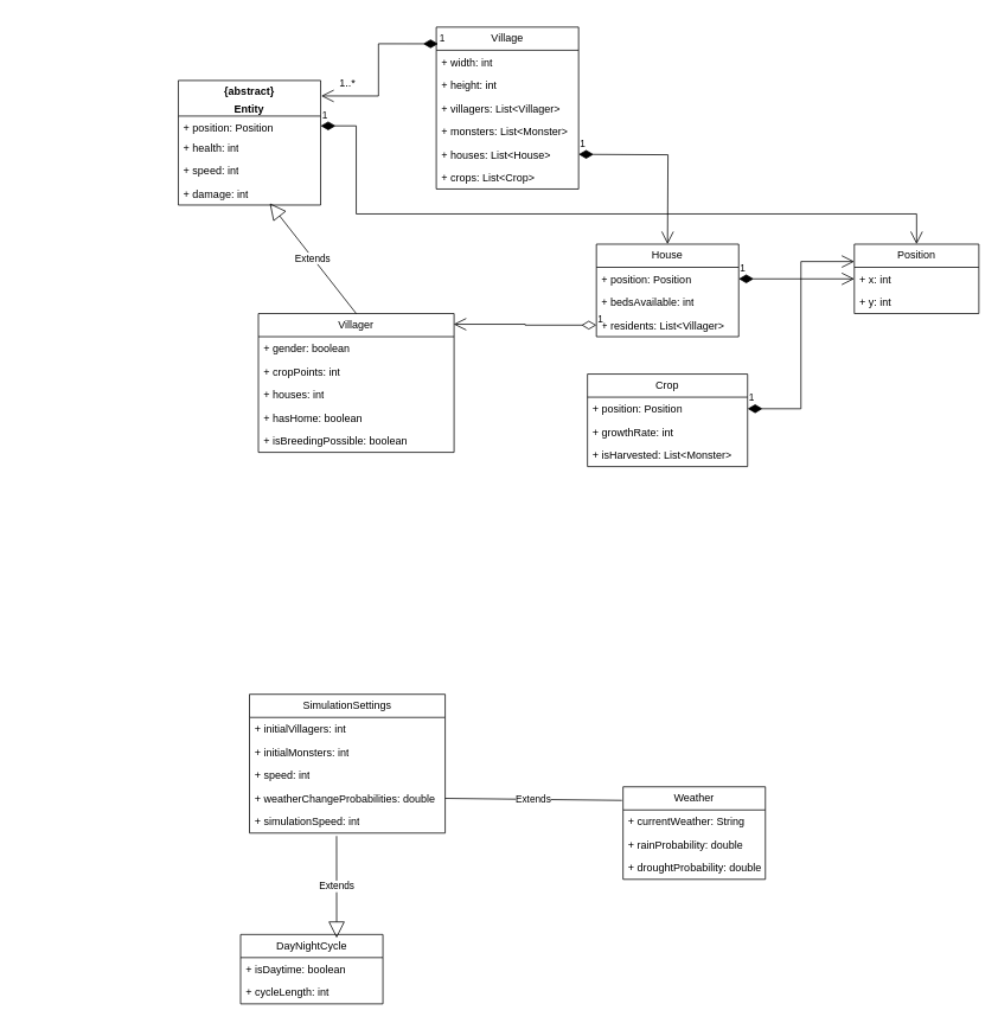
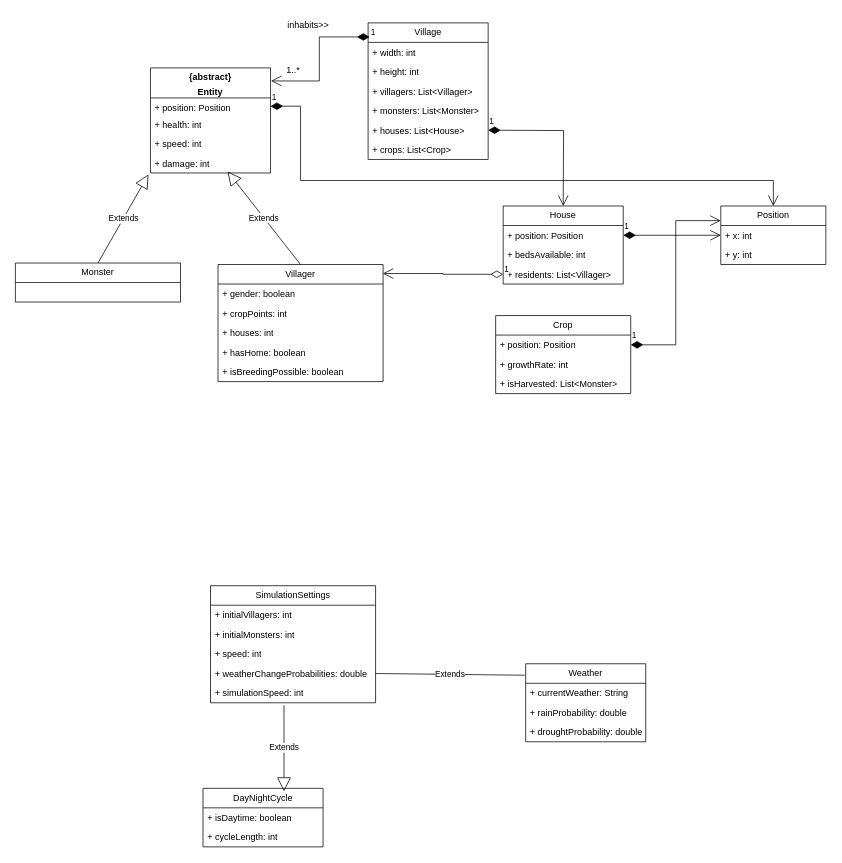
  <mxCell id="0" />
  <mxCell id="1" parent="0" />
  <mxCell id="2" value="Village" style="swimlane;fontStyle=0;childLayout=stackLayout;horizontal=1;startSize=26;fillColor=none;horizontalStack=0;resizeParent=1;resizeParentMax=0;resizeLast=0;collapsible=1;marginBottom=0;whiteSpace=wrap;html=1;" vertex="1" parent="1"><mxGeometry x="490" y="30" width="160" height="182" as="geometry"><mxRectangle x="40" y="40" width="80" height="30" as="alternateBounds" /></mxGeometry></mxCell>
  <mxCell id="3" value="+ width: int" style="text;strokeColor=none;fillColor=none;align=left;verticalAlign=top;spacingLeft=4;spacingRight=4;overflow=hidden;rotatable=0;points=[[0,0.5],[1,0.5]];portConstraint=eastwest;whiteSpace=wrap;html=1;" vertex="1" parent="2"><mxGeometry y="26" width="160" height="26" as="geometry" /></mxCell>
  <mxCell id="4" value="+ height: int" style="text;strokeColor=none;fillColor=none;align=left;verticalAlign=top;spacingLeft=4;spacingRight=4;overflow=hidden;rotatable=0;points=[[0,0.5],[1,0.5]];portConstraint=eastwest;whiteSpace=wrap;html=1;" vertex="1" parent="2"><mxGeometry y="52" width="160" height="26" as="geometry" /></mxCell>
  <mxCell id="5" value="+ villagers:&amp;nbsp;List&amp;lt;Villager&amp;gt;" style="text;strokeColor=none;fillColor=none;align=left;verticalAlign=top;spacingLeft=4;spacingRight=4;overflow=hidden;rotatable=0;points=[[0,0.5],[1,0.5]];portConstraint=eastwest;whiteSpace=wrap;html=1;" vertex="1" parent="2"><mxGeometry y="78" width="160" height="26" as="geometry" /></mxCell>
  <mxCell id="6" value="+ monsters:&amp;nbsp;List&amp;lt;Monster&amp;gt;" style="text;strokeColor=none;fillColor=none;align=left;verticalAlign=top;spacingLeft=4;spacingRight=4;overflow=hidden;rotatable=0;points=[[0,0.5],[1,0.5]];portConstraint=eastwest;whiteSpace=wrap;html=1;" vertex="1" parent="2"><mxGeometry y="104" width="160" height="26" as="geometry" /></mxCell>
  <mxCell id="7" value="+ houses:&amp;nbsp;List&amp;lt;House&amp;gt;" style="text;strokeColor=none;fillColor=none;align=left;verticalAlign=top;spacingLeft=4;spacingRight=4;overflow=hidden;rotatable=0;points=[[0,0.5],[1,0.5]];portConstraint=eastwest;whiteSpace=wrap;html=1;" vertex="1" parent="2"><mxGeometry y="130" width="160" height="26" as="geometry" /></mxCell>
  <mxCell id="8" value="+ crops:&amp;nbsp;List&amp;lt;Crop&amp;gt;" style="text;strokeColor=none;fillColor=none;align=left;verticalAlign=top;spacingLeft=4;spacingRight=4;overflow=hidden;rotatable=0;points=[[0,0.5],[1,0.5]];portConstraint=eastwest;whiteSpace=wrap;html=1;" vertex="1" parent="2"><mxGeometry y="156" width="160" height="26" as="geometry" /></mxCell>
  <mxCell id="9" value="Villager" style="swimlane;fontStyle=0;childLayout=stackLayout;horizontal=1;startSize=26;fillColor=none;horizontalStack=0;resizeParent=1;resizeParentMax=0;resizeLast=0;collapsible=1;marginBottom=0;whiteSpace=wrap;html=1;" vertex="1" parent="1"><mxGeometry x="290" y="352" width="220" height="156" as="geometry"><mxRectangle x="40" y="40" width="80" height="30" as="alternateBounds" /></mxGeometry></mxCell>
  <mxCell id="10" value="+ gender: boolean" style="text;strokeColor=none;fillColor=none;align=left;verticalAlign=top;spacingLeft=4;spacingRight=4;overflow=hidden;rotatable=0;points=[[0,0.5],[1,0.5]];portConstraint=eastwest;whiteSpace=wrap;html=1;" vertex="1" parent="9"><mxGeometry y="26" width="220" height="26" as="geometry" /></mxCell>
  <mxCell id="11" value="+ cropPoints: int" style="text;strokeColor=none;fillColor=none;align=left;verticalAlign=top;spacingLeft=4;spacingRight=4;overflow=hidden;rotatable=0;points=[[0,0.5],[1,0.5]];portConstraint=eastwest;whiteSpace=wrap;html=1;" vertex="1" parent="9"><mxGeometry y="52" width="220" height="26" as="geometry" /></mxCell>
  <mxCell id="12" value="+ houses: int" style="text;strokeColor=none;fillColor=none;align=left;verticalAlign=top;spacingLeft=4;spacingRight=4;overflow=hidden;rotatable=0;points=[[0,0.5],[1,0.5]];portConstraint=eastwest;whiteSpace=wrap;html=1;" vertex="1" parent="9"><mxGeometry y="78" width="220" height="26" as="geometry" /></mxCell>
  <mxCell id="13" value="+ hasHome: boolean" style="text;strokeColor=none;fillColor=none;align=left;verticalAlign=top;spacingLeft=4;spacingRight=4;overflow=hidden;rotatable=0;points=[[0,0.5],[1,0.5]];portConstraint=eastwest;whiteSpace=wrap;html=1;" vertex="1" parent="9"><mxGeometry y="104" width="220" height="26" as="geometry" /></mxCell>
  <mxCell id="14" value="+ isBreedingPossible: boolean" style="text;strokeColor=none;fillColor=none;align=left;verticalAlign=top;spacingLeft=4;spacingRight=4;overflow=hidden;rotatable=0;points=[[0,0.5],[1,0.5]];portConstraint=eastwest;whiteSpace=wrap;html=1;" vertex="1" parent="9"><mxGeometry y="130" width="220" height="26" as="geometry" /></mxCell>
+ <mxCell id="15" value="Monster" style="swimlane;fontStyle=0;childLayout=stackLayout;horizontal=1;startSize=26;fillColor=none;horizontalStack=0;resizeParent=1;resizeParentMax=0;resizeLast=0;collapsible=1;marginBottom=0;whiteSpace=wrap;html=1;" vertex="1" parent="1"><mxGeometry x="20" y="350" width="220" height="52" as="geometry"><mxRectangle x="40" y="40" width="80" height="30" as="alternateBounds" /></mxGeometry></mxCell>
  <mxCell id="16" value="Weather" style="swimlane;fontStyle=0;childLayout=stackLayout;horizontal=1;startSize=26;fillColor=none;horizontalStack=0;resizeParent=1;resizeParentMax=0;resizeLast=0;collapsible=1;marginBottom=0;whiteSpace=wrap;html=1;" vertex="1" parent="1"><mxGeometry x="700" y="884" width="160" height="104" as="geometry"><mxRectangle x="40" y="40" width="80" height="30" as="alternateBounds" /></mxGeometry></mxCell>
  <mxCell id="17" value="+ currentWeather: String" style="text;strokeColor=none;fillColor=none;align=left;verticalAlign=top;spacingLeft=4;spacingRight=4;overflow=hidden;rotatable=0;points=[[0,0.5],[1,0.5]];portConstraint=eastwest;whiteSpace=wrap;html=1;" vertex="1" parent="16"><mxGeometry y="26" width="160" height="26" as="geometry" /></mxCell>
  <mxCell id="18" value="+ rainProbability: double" style="text;strokeColor=none;fillColor=none;align=left;verticalAlign=top;spacingLeft=4;spacingRight=4;overflow=hidden;rotatable=0;points=[[0,0.5],[1,0.5]];portConstraint=eastwest;whiteSpace=wrap;html=1;" vertex="1" parent="16"><mxGeometry y="52" width="160" height="26" as="geometry" /></mxCell>
  <mxCell id="19" value="+ droughtProbability: double" style="text;strokeColor=none;fillColor=none;align=left;verticalAlign=top;spacingLeft=4;spacingRight=4;overflow=hidden;rotatable=0;points=[[0,0.5],[1,0.5]];portConstraint=eastwest;whiteSpace=wrap;html=1;" vertex="1" parent="16"><mxGeometry y="78" width="160" height="26" as="geometry" /></mxCell>
  <mxCell id="20" value="Position" style="swimlane;fontStyle=0;childLayout=stackLayout;horizontal=1;startSize=26;fillColor=none;horizontalStack=0;resizeParent=1;resizeParentMax=0;resizeLast=0;collapsible=1;marginBottom=0;whiteSpace=wrap;html=1;" vertex="1" parent="1"><mxGeometry x="960" y="274" width="140" height="78" as="geometry" /></mxCell>
  <mxCell id="21" value="+ x: int" style="text;strokeColor=none;fillColor=none;align=left;verticalAlign=top;spacingLeft=4;spacingRight=4;overflow=hidden;rotatable=0;points=[[0,0.5],[1,0.5]];portConstraint=eastwest;whiteSpace=wrap;html=1;" vertex="1" parent="20"><mxGeometry y="26" width="140" height="26" as="geometry" /></mxCell>
  <mxCell id="22" value="+ y: int" style="text;strokeColor=none;fillColor=none;align=left;verticalAlign=top;spacingLeft=4;spacingRight=4;overflow=hidden;rotatable=0;points=[[0,0.5],[1,0.5]];portConstraint=eastwest;whiteSpace=wrap;html=1;" vertex="1" parent="20"><mxGeometry y="52" width="140" height="26" as="geometry" /></mxCell>
  <mxCell id="23" value="DayNightCycle" style="swimlane;fontStyle=0;childLayout=stackLayout;horizontal=1;startSize=26;fillColor=none;horizontalStack=0;resizeParent=1;resizeParentMax=0;resizeLast=0;collapsible=1;marginBottom=0;whiteSpace=wrap;html=1;" vertex="1" parent="1"><mxGeometry x="270" y="1050" width="160" height="78" as="geometry"><mxRectangle x="40" y="40" width="80" height="30" as="alternateBounds" /></mxGeometry></mxCell>
  <mxCell id="24" value="+ isDaytime: boolean" style="text;strokeColor=none;fillColor=none;align=left;verticalAlign=top;spacingLeft=4;spacingRight=4;overflow=hidden;rotatable=0;points=[[0,0.5],[1,0.5]];portConstraint=eastwest;whiteSpace=wrap;html=1;" vertex="1" parent="23"><mxGeometry y="26" width="160" height="26" as="geometry" /></mxCell>
  <mxCell id="25" value="+ cycleLength: int" style="text;strokeColor=none;fillColor=none;align=left;verticalAlign=top;spacingLeft=4;spacingRight=4;overflow=hidden;rotatable=0;points=[[0,0.5],[1,0.5]];portConstraint=eastwest;whiteSpace=wrap;html=1;" vertex="1" parent="23"><mxGeometry y="52" width="160" height="26" as="geometry" /></mxCell>
  <mxCell id="26" value="House" style="swimlane;fontStyle=0;childLayout=stackLayout;horizontal=1;startSize=26;fillColor=none;horizontalStack=0;resizeParent=1;resizeParentMax=0;resizeLast=0;collapsible=1;marginBottom=0;whiteSpace=wrap;html=1;" vertex="1" parent="1"><mxGeometry x="670" y="274" width="160" height="104" as="geometry"><mxRectangle x="40" y="40" width="80" height="30" as="alternateBounds" /></mxGeometry></mxCell>
  <mxCell id="27" value="+ position: Position" style="text;strokeColor=none;fillColor=none;align=left;verticalAlign=top;spacingLeft=4;spacingRight=4;overflow=hidden;rotatable=0;points=[[0,0.5],[1,0.5]];portConstraint=eastwest;whiteSpace=wrap;html=1;" vertex="1" parent="26"><mxGeometry y="26" width="160" height="26" as="geometry" /></mxCell>
  <mxCell id="28" value="+ bedsAvailable: int" style="text;strokeColor=none;fillColor=none;align=left;verticalAlign=top;spacingLeft=4;spacingRight=4;overflow=hidden;rotatable=0;points=[[0,0.5],[1,0.5]];portConstraint=eastwest;whiteSpace=wrap;html=1;" vertex="1" parent="26"><mxGeometry y="52" width="160" height="26" as="geometry" /></mxCell>
  <mxCell id="29" value="+ residents:&amp;nbsp;List&amp;lt;Villager&amp;gt;" style="text;strokeColor=none;fillColor=none;align=left;verticalAlign=top;spacingLeft=4;spacingRight=4;overflow=hidden;rotatable=0;points=[[0,0.5],[1,0.5]];portConstraint=eastwest;whiteSpace=wrap;html=1;" vertex="1" parent="26"><mxGeometry y="78" width="160" height="26" as="geometry" /></mxCell>
  <mxCell id="30" value="Crop" style="swimlane;fontStyle=0;childLayout=stackLayout;horizontal=1;startSize=26;fillColor=none;horizontalStack=0;resizeParent=1;resizeParentMax=0;resizeLast=0;collapsible=1;marginBottom=0;whiteSpace=wrap;html=1;" vertex="1" parent="1"><mxGeometry x="660" y="420" width="180" height="104" as="geometry"><mxRectangle x="40" y="40" width="80" height="30" as="alternateBounds" /></mxGeometry></mxCell>
  <mxCell id="31" value="+ position: Position" style="text;strokeColor=none;fillColor=none;align=left;verticalAlign=top;spacingLeft=4;spacingRight=4;overflow=hidden;rotatable=0;points=[[0,0.5],[1,0.5]];portConstraint=eastwest;whiteSpace=wrap;html=1;" vertex="1" parent="30"><mxGeometry y="26" width="180" height="26" as="geometry" /></mxCell>
  <mxCell id="32" value="+ growthRate: int" style="text;strokeColor=none;fillColor=none;align=left;verticalAlign=top;spacingLeft=4;spacingRight=4;overflow=hidden;rotatable=0;points=[[0,0.5],[1,0.5]];portConstraint=eastwest;whiteSpace=wrap;html=1;" vertex="1" parent="30"><mxGeometry y="52" width="180" height="26" as="geometry" /></mxCell>
  <mxCell id="33" value="+ isHarvested:&amp;nbsp;List&amp;lt;Monster&amp;gt;" style="text;strokeColor=none;fillColor=none;align=left;verticalAlign=top;spacingLeft=4;spacingRight=4;overflow=hidden;rotatable=0;points=[[0,0.5],[1,0.5]];portConstraint=eastwest;whiteSpace=wrap;html=1;" vertex="1" parent="30"><mxGeometry y="78" width="180" height="26" as="geometry" /></mxCell>
  <mxCell id="34" value="SimulationSettings" style="swimlane;fontStyle=0;childLayout=stackLayout;horizontal=1;startSize=26;fillColor=none;horizontalStack=0;resizeParent=1;resizeParentMax=0;resizeLast=0;collapsible=1;marginBottom=0;whiteSpace=wrap;html=1;" vertex="1" parent="1"><mxGeometry x="280" y="780" width="220" height="156" as="geometry"><mxRectangle x="40" y="40" width="80" height="30" as="alternateBounds" /></mxGeometry></mxCell>
  <mxCell id="35" value="+ initialVillagers: int" style="text;strokeColor=none;fillColor=none;align=left;verticalAlign=top;spacingLeft=4;spacingRight=4;overflow=hidden;rotatable=0;points=[[0,0.5],[1,0.5]];portConstraint=eastwest;whiteSpace=wrap;html=1;" vertex="1" parent="34"><mxGeometry y="26" width="220" height="26" as="geometry" /></mxCell>
  <mxCell id="36" value="+ initialMonsters: int" style="text;strokeColor=none;fillColor=none;align=left;verticalAlign=top;spacingLeft=4;spacingRight=4;overflow=hidden;rotatable=0;points=[[0,0.5],[1,0.5]];portConstraint=eastwest;whiteSpace=wrap;html=1;" vertex="1" parent="34"><mxGeometry y="52" width="220" height="26" as="geometry" /></mxCell>
  <mxCell id="37" value="+ speed: int" style="text;strokeColor=none;fillColor=none;align=left;verticalAlign=top;spacingLeft=4;spacingRight=4;overflow=hidden;rotatable=0;points=[[0,0.5],[1,0.5]];portConstraint=eastwest;whiteSpace=wrap;html=1;" vertex="1" parent="34"><mxGeometry y="78" width="220" height="26" as="geometry" /></mxCell>
  <mxCell id="38" value="+ weatherChangeProbabilities: double" style="text;strokeColor=none;fillColor=none;align=left;verticalAlign=top;spacingLeft=4;spacingRight=4;overflow=hidden;rotatable=0;points=[[0,0.5],[1,0.5]];portConstraint=eastwest;whiteSpace=wrap;html=1;" vertex="1" parent="34"><mxGeometry y="104" width="220" height="26" as="geometry" /></mxCell>
  <mxCell id="39" value="+ simulationSpeed: int" style="text;strokeColor=none;fillColor=none;align=left;verticalAlign=top;spacingLeft=4;spacingRight=4;overflow=hidden;rotatable=0;points=[[0,0.5],[1,0.5]];portConstraint=eastwest;whiteSpace=wrap;html=1;" vertex="1" parent="34"><mxGeometry y="130" width="220" height="26" as="geometry" /></mxCell>
  <mxCell id="40" value="1" style="endArrow=open;html=1;endSize=12;startArrow=diamondThin;startSize=14;startFill=0;edgeStyle=orthogonalEdgeStyle;align=left;verticalAlign=bottom;rounded=0;exitX=0;exitY=0.5;exitDx=0;exitDy=0;entryX=0.998;entryY=0.077;entryDx=0;entryDy=0;entryPerimeter=0;" edge="1" parent="1" source="29" target="9"><mxGeometry x="-1" y="3" relative="1" as="geometry"><mxPoint x="590" y="400" as="sourcePoint" /><mxPoint x="750" y="400" as="targetPoint" /></mxGeometry></mxCell>
  <mxCell id="41" value="Extends" style="endArrow=none;endSize=16;endFill=0;html=1;rounded=0;exitX=1;exitY=0.5;exitDx=0;exitDy=0;entryX=-0.008;entryY=0.147;entryDx=0;entryDy=0;entryPerimeter=0;" edge="1" parent="1" source="38" target="16"><mxGeometry width="160" relative="1" as="geometry"><mxPoint x="750" y="1070" as="sourcePoint" /><mxPoint x="910" y="1070" as="targetPoint" /></mxGeometry></mxCell>
  <mxCell id="42" value="Extends" style="endArrow=block;endSize=16;endFill=0;html=1;rounded=0;exitX=0.445;exitY=1.128;exitDx=0;exitDy=0;entryX=0.675;entryY=0.051;entryDx=0;entryDy=0;entryPerimeter=0;exitPerimeter=0;" edge="1" parent="1" source="39" target="23"><mxGeometry width="160" relative="1" as="geometry"><mxPoint x="510" y="907" as="sourcePoint" /><mxPoint x="709" y="909" as="targetPoint" /></mxGeometry></mxCell>
  <mxCell id="43" value="&lt;p style=&quot;margin: 4px 0px 0px;&quot;&gt;&lt;b&gt;{abstract}&lt;/b&gt;&lt;/p&gt;&lt;p style=&quot;margin: 4px 0px 0px;&quot;&gt;&lt;b&gt;Entity&lt;/b&gt;&lt;/p&gt;" style="swimlane;fontStyle=0;childLayout=stackLayout;horizontal=1;startSize=40;fillColor=none;horizontalStack=0;resizeParent=1;resizeParentMax=0;resizeLast=0;collapsible=1;marginBottom=0;whiteSpace=wrap;html=1;" vertex="1" parent="1"><mxGeometry x="200" y="90" width="160" height="140" as="geometry"><mxRectangle x="40" y="40" width="80" height="30" as="alternateBounds" /></mxGeometry></mxCell>
  <mxCell id="44" value="+ position: Position" style="text;strokeColor=none;fillColor=none;align=left;verticalAlign=top;spacingLeft=4;spacingRight=4;overflow=hidden;rotatable=0;points=[[0,0.5],[1,0.5]];portConstraint=eastwest;whiteSpace=wrap;html=1;" vertex="1" parent="43"><mxGeometry y="40" width="160" height="22" as="geometry" /></mxCell>
  <mxCell id="45" value="+ health: int" style="text;strokeColor=none;fillColor=none;align=left;verticalAlign=top;spacingLeft=4;spacingRight=4;overflow=hidden;rotatable=0;points=[[0,0.5],[1,0.5]];portConstraint=eastwest;whiteSpace=wrap;html=1;" vertex="1" parent="43"><mxGeometry y="62" width="160" height="26" as="geometry" /></mxCell>
  <mxCell id="46" value="+ speed: int" style="text;strokeColor=none;fillColor=none;align=left;verticalAlign=top;spacingLeft=4;spacingRight=4;overflow=hidden;rotatable=0;points=[[0,0.5],[1,0.5]];portConstraint=eastwest;whiteSpace=wrap;html=1;" vertex="1" parent="43"><mxGeometry y="88" width="160" height="26" as="geometry" /></mxCell>
  <mxCell id="47" value="+ damage: int" style="text;strokeColor=none;fillColor=none;align=left;verticalAlign=top;spacingLeft=4;spacingRight=4;overflow=hidden;rotatable=0;points=[[0,0.5],[1,0.5]];portConstraint=eastwest;whiteSpace=wrap;html=1;" vertex="1" parent="43"><mxGeometry y="114" width="160" height="26" as="geometry" /></mxCell>
  <mxCell id="48" value="1" style="endArrow=open;html=1;endSize=12;startArrow=diamondThin;startSize=14;startFill=1;edgeStyle=orthogonalEdgeStyle;align=left;verticalAlign=bottom;rounded=0;exitX=1;exitY=0.5;exitDx=0;exitDy=0;entryX=0.5;entryY=0;entryDx=0;entryDy=0;" edge="1" parent="1"><mxGeometry x="-1" y="3" relative="1" as="geometry"><mxPoint x="650" y="173" as="sourcePoint" /><mxPoint x="750" y="274" as="targetPoint" /></mxGeometry></mxCell>
  <mxCell id="49" value="1" style="endArrow=open;html=1;endSize=12;startArrow=diamondThin;startSize=14;startFill=1;edgeStyle=orthogonalEdgeStyle;align=left;verticalAlign=bottom;rounded=0;exitX=1;exitY=0.5;exitDx=0;exitDy=0;" edge="1" parent="1" source="27" target="20"><mxGeometry x="-1" y="3" relative="1" as="geometry"><mxPoint x="560" y="400" as="sourcePoint" /><mxPoint x="720" y="400" as="targetPoint" /></mxGeometry></mxCell>
  <mxCell id="50" value="1" style="endArrow=open;html=1;endSize=12;startArrow=diamondThin;startSize=14;startFill=1;edgeStyle=orthogonalEdgeStyle;align=left;verticalAlign=bottom;rounded=0;exitX=1;exitY=0.5;exitDx=0;exitDy=0;entryX=0;entryY=0.25;entryDx=0;entryDy=0;" edge="1" parent="1" source="31" target="20"><mxGeometry x="-1" y="3" relative="1" as="geometry"><mxPoint x="560" y="350" as="sourcePoint" /><mxPoint x="720" y="350" as="targetPoint" /></mxGeometry></mxCell>
+ <mxCell id="51" value="Extends" style="endArrow=block;endSize=16;endFill=0;html=1;rounded=0;exitX=0.5;exitY=0;exitDx=0;exitDy=0;entryX=-0.017;entryY=1.077;entryDx=0;entryDy=0;entryPerimeter=0;" edge="1" parent="1" source="15" target="47"><mxGeometry width="160" relative="1" as="geometry"><mxPoint x="560" y="330" as="sourcePoint" /><mxPoint x="720" y="330" as="targetPoint" /></mxGeometry></mxCell>
  <mxCell id="52" value="Extends" style="endArrow=block;endSize=16;endFill=0;html=1;rounded=0;exitX=0.5;exitY=0;exitDx=0;exitDy=0;entryX=0.642;entryY=0.923;entryDx=0;entryDy=0;entryPerimeter=0;" edge="1" parent="1" source="9" target="47"><mxGeometry width="160" relative="1" as="geometry"><mxPoint x="140" y="360" as="sourcePoint" /><mxPoint x="207" y="232" as="targetPoint" /></mxGeometry></mxCell>
  <mxCell id="53" value="1" style="endArrow=open;html=1;endSize=12;startArrow=diamondThin;startSize=14;startFill=1;edgeStyle=orthogonalEdgeStyle;align=left;verticalAlign=bottom;rounded=0;exitX=0.013;exitY=0.103;exitDx=0;exitDy=0;exitPerimeter=0;entryX=1.004;entryY=0.124;entryDx=0;entryDy=0;entryPerimeter=0;" edge="1" parent="1" source="2" target="43"><mxGeometry x="-1" y="3" relative="1" as="geometry"><mxPoint x="560" y="330" as="sourcePoint" /><mxPoint x="720" y="330" as="targetPoint" /></mxGeometry></mxCell>
  <mxCell id="54" value="1" style="endArrow=open;html=1;endSize=12;startArrow=diamondThin;startSize=14;startFill=1;edgeStyle=orthogonalEdgeStyle;align=left;verticalAlign=bottom;rounded=0;exitX=1;exitY=0.5;exitDx=0;exitDy=0;entryX=0.5;entryY=0;entryDx=0;entryDy=0;" edge="1" parent="1" source="44" target="20"><mxGeometry x="-1" y="3" relative="1" as="geometry"><mxPoint x="560" y="330" as="sourcePoint" /><mxPoint x="720" y="330" as="targetPoint" /><Array as="points"><mxPoint x="400" y="141" /><mxPoint x="400" y="240" /><mxPoint x="1030" y="240" /></Array></mxGeometry></mxCell>
  <mxCell id="55" value="&lt;span style=&quot;font-weight: normal;&quot;&gt;1..*&lt;/span&gt;" style="text;align=center;fontStyle=1;verticalAlign=middle;spacingLeft=3;spacingRight=3;strokeColor=none;rotatable=0;points=[[0,0.5],[1,0.5]];portConstraint=eastwest;html=1;" vertex="1" parent="1"><mxGeometry x="350" y="80" width="80" height="26" as="geometry" /></mxCell>
+ <mxCell id="56" value="&lt;span style=&quot;font-weight: normal;&quot;&gt;inhabits&amp;gt;&amp;gt;&lt;/span&gt;" style="text;align=center;fontStyle=1;verticalAlign=middle;spacingLeft=3;spacingRight=3;strokeColor=none;rotatable=0;points=[[0,0.5],[1,0.5]];portConstraint=eastwest;html=1;" vertex="1" parent="1"><mxGeometry x="370" y="20" width="80" height="26" as="geometry" /></mxCell>
